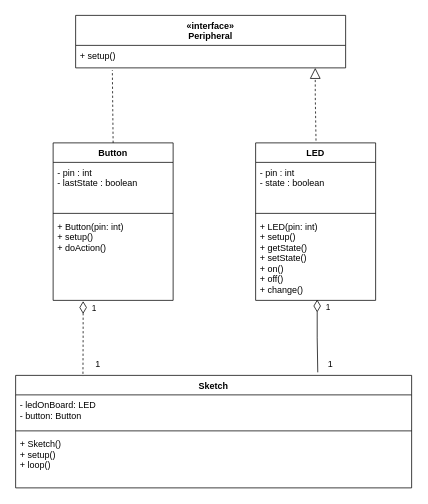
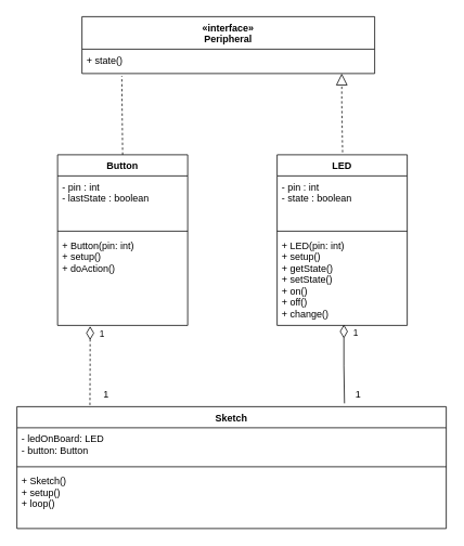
  <mxCell id="0" />
  <mxCell id="1" parent="0" />
  <mxCell id="2" value="Button" style="swimlane;fontStyle=1;align=center;verticalAlign=top;childLayout=stackLayout;horizontal=1;startSize=26;horizontalStack=0;resizeParent=1;resizeParentMax=0;resizeLast=0;collapsible=1;marginBottom=0;" parent="1" vertex="1"><mxGeometry x="70" y="190" width="160" height="210" as="geometry" /></mxCell>
  <mxCell id="3" value="- pin : int&#10;- lastState : boolean" style="text;strokeColor=none;fillColor=none;align=left;verticalAlign=top;spacingLeft=4;spacingRight=4;overflow=hidden;rotatable=0;points=[[0,0.5],[1,0.5]];portConstraint=eastwest;" parent="2" vertex="1"><mxGeometry y="26" width="160" height="64" as="geometry" /></mxCell>
  <mxCell id="4" value="" style="line;strokeWidth=1;fillColor=none;align=left;verticalAlign=middle;spacingTop=-1;spacingLeft=3;spacingRight=3;rotatable=0;labelPosition=right;points=[];portConstraint=eastwest;" parent="2" vertex="1"><mxGeometry y="90" width="160" height="8" as="geometry" /></mxCell>
  <mxCell id="5" value="+ Button(pin: int)&#10;+ setup()&#10;+ doAction()" style="text;strokeColor=none;fillColor=none;align=left;verticalAlign=top;spacingLeft=4;spacingRight=4;overflow=hidden;rotatable=0;points=[[0,0.5],[1,0.5]];portConstraint=eastwest;" parent="2" vertex="1"><mxGeometry y="98" width="160" height="112" as="geometry" /></mxCell>
  <mxCell id="6" value="«interface»&#10;Peripheral" style="swimlane;fontStyle=1;align=center;verticalAlign=top;childLayout=stackLayout;horizontal=1;startSize=40;horizontalStack=0;resizeParent=1;resizeParentMax=0;resizeLast=0;collapsible=1;marginBottom=0;" parent="1" vertex="1"><mxGeometry x="100" y="20" width="360" height="70" as="geometry"><mxRectangle x="310" y="160" width="150" height="26" as="alternateBounds" /></mxGeometry></mxCell>
- <mxCell id="7" value="+ setup()" style="text;strokeColor=none;fillColor=none;align=left;verticalAlign=top;spacingLeft=4;spacingRight=4;overflow=hidden;rotatable=0;points=[[0,0.5],[1,0.5]];portConstraint=eastwest;" parent="6" vertex="1"><mxGeometry y="40" width="360" height="30" as="geometry" /></mxCell>
+ <mxCell id="7" value="+ state()" style="text;strokeColor=none;fillColor=none;align=left;verticalAlign=top;spacingLeft=4;spacingRight=4;overflow=hidden;rotatable=0;points=[[0,0.5],[1,0.5]];portConstraint=eastwest;" parent="6" vertex="1"><mxGeometry y="40" width="360" height="30" as="geometry" /></mxCell>
  <mxCell id="8" value="LED" style="swimlane;fontStyle=1;align=center;verticalAlign=top;childLayout=stackLayout;horizontal=1;startSize=26;horizontalStack=0;resizeParent=1;resizeParentMax=0;resizeLast=0;collapsible=1;marginBottom=0;" parent="1" vertex="1"><mxGeometry x="340" y="190" width="160" height="210" as="geometry" /></mxCell>
  <mxCell id="9" value="- pin : int&#10;- state : boolean" style="text;strokeColor=none;fillColor=none;align=left;verticalAlign=top;spacingLeft=4;spacingRight=4;overflow=hidden;rotatable=0;points=[[0,0.5],[1,0.5]];portConstraint=eastwest;" parent="8" vertex="1"><mxGeometry y="26" width="160" height="64" as="geometry" /></mxCell>
  <mxCell id="10" value="" style="line;strokeWidth=1;fillColor=none;align=left;verticalAlign=middle;spacingTop=-1;spacingLeft=3;spacingRight=3;rotatable=0;labelPosition=right;points=[];portConstraint=eastwest;" parent="8" vertex="1"><mxGeometry y="90" width="160" height="8" as="geometry" /></mxCell>
  <mxCell id="11" value="+ LED(pin: int)&#10;+ setup()&#10;+ getState()&#10;+ setState()&#10;+ on()&#10;+ off()&#10;+ change()" style="text;strokeColor=none;fillColor=none;align=left;verticalAlign=top;spacingLeft=4;spacingRight=4;overflow=hidden;rotatable=0;points=[[0,0.5],[1,0.5]];portConstraint=eastwest;" parent="8" vertex="1"><mxGeometry y="98" width="160" height="112" as="geometry" /></mxCell>
  <mxCell id="12" value="Sketch" style="swimlane;fontStyle=1;align=center;verticalAlign=top;childLayout=stackLayout;horizontal=1;startSize=26;horizontalStack=0;resizeParent=1;resizeParentMax=0;resizeLast=0;collapsible=1;marginBottom=0;" parent="1" vertex="1"><mxGeometry x="20" y="500" width="528" height="150" as="geometry" /></mxCell>
  <mxCell id="13" value="- ledOnBoard: LED&#10;- button: Button" style="text;strokeColor=none;fillColor=none;align=left;verticalAlign=top;spacingLeft=4;spacingRight=4;overflow=hidden;rotatable=0;points=[[0,0.5],[1,0.5]];portConstraint=eastwest;" parent="12" vertex="1"><mxGeometry y="26" width="528" height="44" as="geometry" /></mxCell>
  <mxCell id="14" value="" style="line;strokeWidth=1;fillColor=none;align=left;verticalAlign=middle;spacingTop=-1;spacingLeft=3;spacingRight=3;rotatable=0;labelPosition=right;points=[];portConstraint=eastwest;" parent="12" vertex="1"><mxGeometry y="70" width="528" height="8" as="geometry" /></mxCell>
  <mxCell id="15" value="+ Sketch()&#10;+ setup()&#10;+ loop()" style="text;strokeColor=none;fillColor=none;align=left;verticalAlign=top;spacingLeft=4;spacingRight=4;overflow=hidden;rotatable=0;points=[[0,0.5],[1,0.5]];portConstraint=eastwest;" parent="12" vertex="1"><mxGeometry y="78" width="528" height="72" as="geometry" /></mxCell>
  <mxCell id="16" value="" style="endArrow=none;dashed=1;endFill=0;endSize=12;html=1;rounded=0;exitX=0.5;exitY=0;exitDx=0;exitDy=0;entryX=0.136;entryY=1.1;entryDx=0;entryDy=0;entryPerimeter=0;" edge="1" parent="1" source="2" target="7"><mxGeometry width="160" relative="1" as="geometry"><mxPoint x="80" y="130" as="sourcePoint" /><mxPoint x="240" y="130" as="targetPoint" /></mxGeometry></mxCell>
  <mxCell id="17" value="" style="endArrow=block;dashed=1;endFill=0;endSize=12;html=1;rounded=0;exitX=0.5;exitY=0;exitDx=0;exitDy=0;entryX=0.136;entryY=1.1;entryDx=0;entryDy=0;entryPerimeter=0;" edge="1" parent="1"><mxGeometry width="160" relative="1" as="geometry"><mxPoint x="420.52" y="187" as="sourcePoint" /><mxPoint x="419.48" y="90" as="targetPoint" /><Array as="points"><mxPoint x="419.52" y="127" /></Array></mxGeometry></mxCell>
  <mxCell id="18" value="1" style="endArrow=none;html=1;endSize=12;startArrow=diamondThin;startSize=14;startFill=0;edgeStyle=orthogonalEdgeStyle;align=left;verticalAlign=bottom;rounded=0;entryX=0.17;entryY=0.007;entryDx=0;entryDy=0;entryPerimeter=0;exitX=0.25;exitY=1.009;exitDx=0;exitDy=0;exitPerimeter=0;enumerate=0;endFill=0;anchorPointDirection=1;strokeWidth=1;dashed=1;" edge="1" parent="1" source="5" target="12"><mxGeometry x="-0.621" y="10" relative="1" as="geometry"><mxPoint x="240" y="340" as="sourcePoint" /><mxPoint x="400" y="340" as="targetPoint" /><mxPoint as="offset" /></mxGeometry></mxCell>
  <mxCell id="19" value="1" style="endArrow=none;html=1;endSize=12;startArrow=diamondThin;startSize=14;startFill=0;edgeStyle=orthogonalEdgeStyle;align=left;verticalAlign=bottom;rounded=0;entryX=0.763;entryY=-0.027;entryDx=0;entryDy=0;entryPerimeter=0;exitX=0.513;exitY=0.991;exitDx=0;exitDy=0;exitPerimeter=0;enumerate=0;endFill=0;anchorPointDirection=1;strokeWidth=1;" edge="1" parent="1" source="11" target="12"><mxGeometry x="-0.621" y="10" relative="1" as="geometry"><mxPoint x="425" y="411.008" as="sourcePoint" /><mxPoint x="424.76" y="511.05" as="targetPoint" /><mxPoint as="offset" /></mxGeometry></mxCell>
  <mxCell id="20" value="1" style="text;html=1;strokeColor=none;fillColor=none;align=center;verticalAlign=middle;whiteSpace=wrap;rounded=0;rotation=0;" vertex="1" parent="1"><mxGeometry x="100" y="470" width="60" height="30" as="geometry" /></mxCell>
  <mxCell id="21" value="1" style="text;html=1;strokeColor=none;fillColor=none;align=center;verticalAlign=middle;whiteSpace=wrap;rounded=0;rotation=0;" vertex="1" parent="1"><mxGeometry x="410" y="470" width="60" height="30" as="geometry" /></mxCell>
